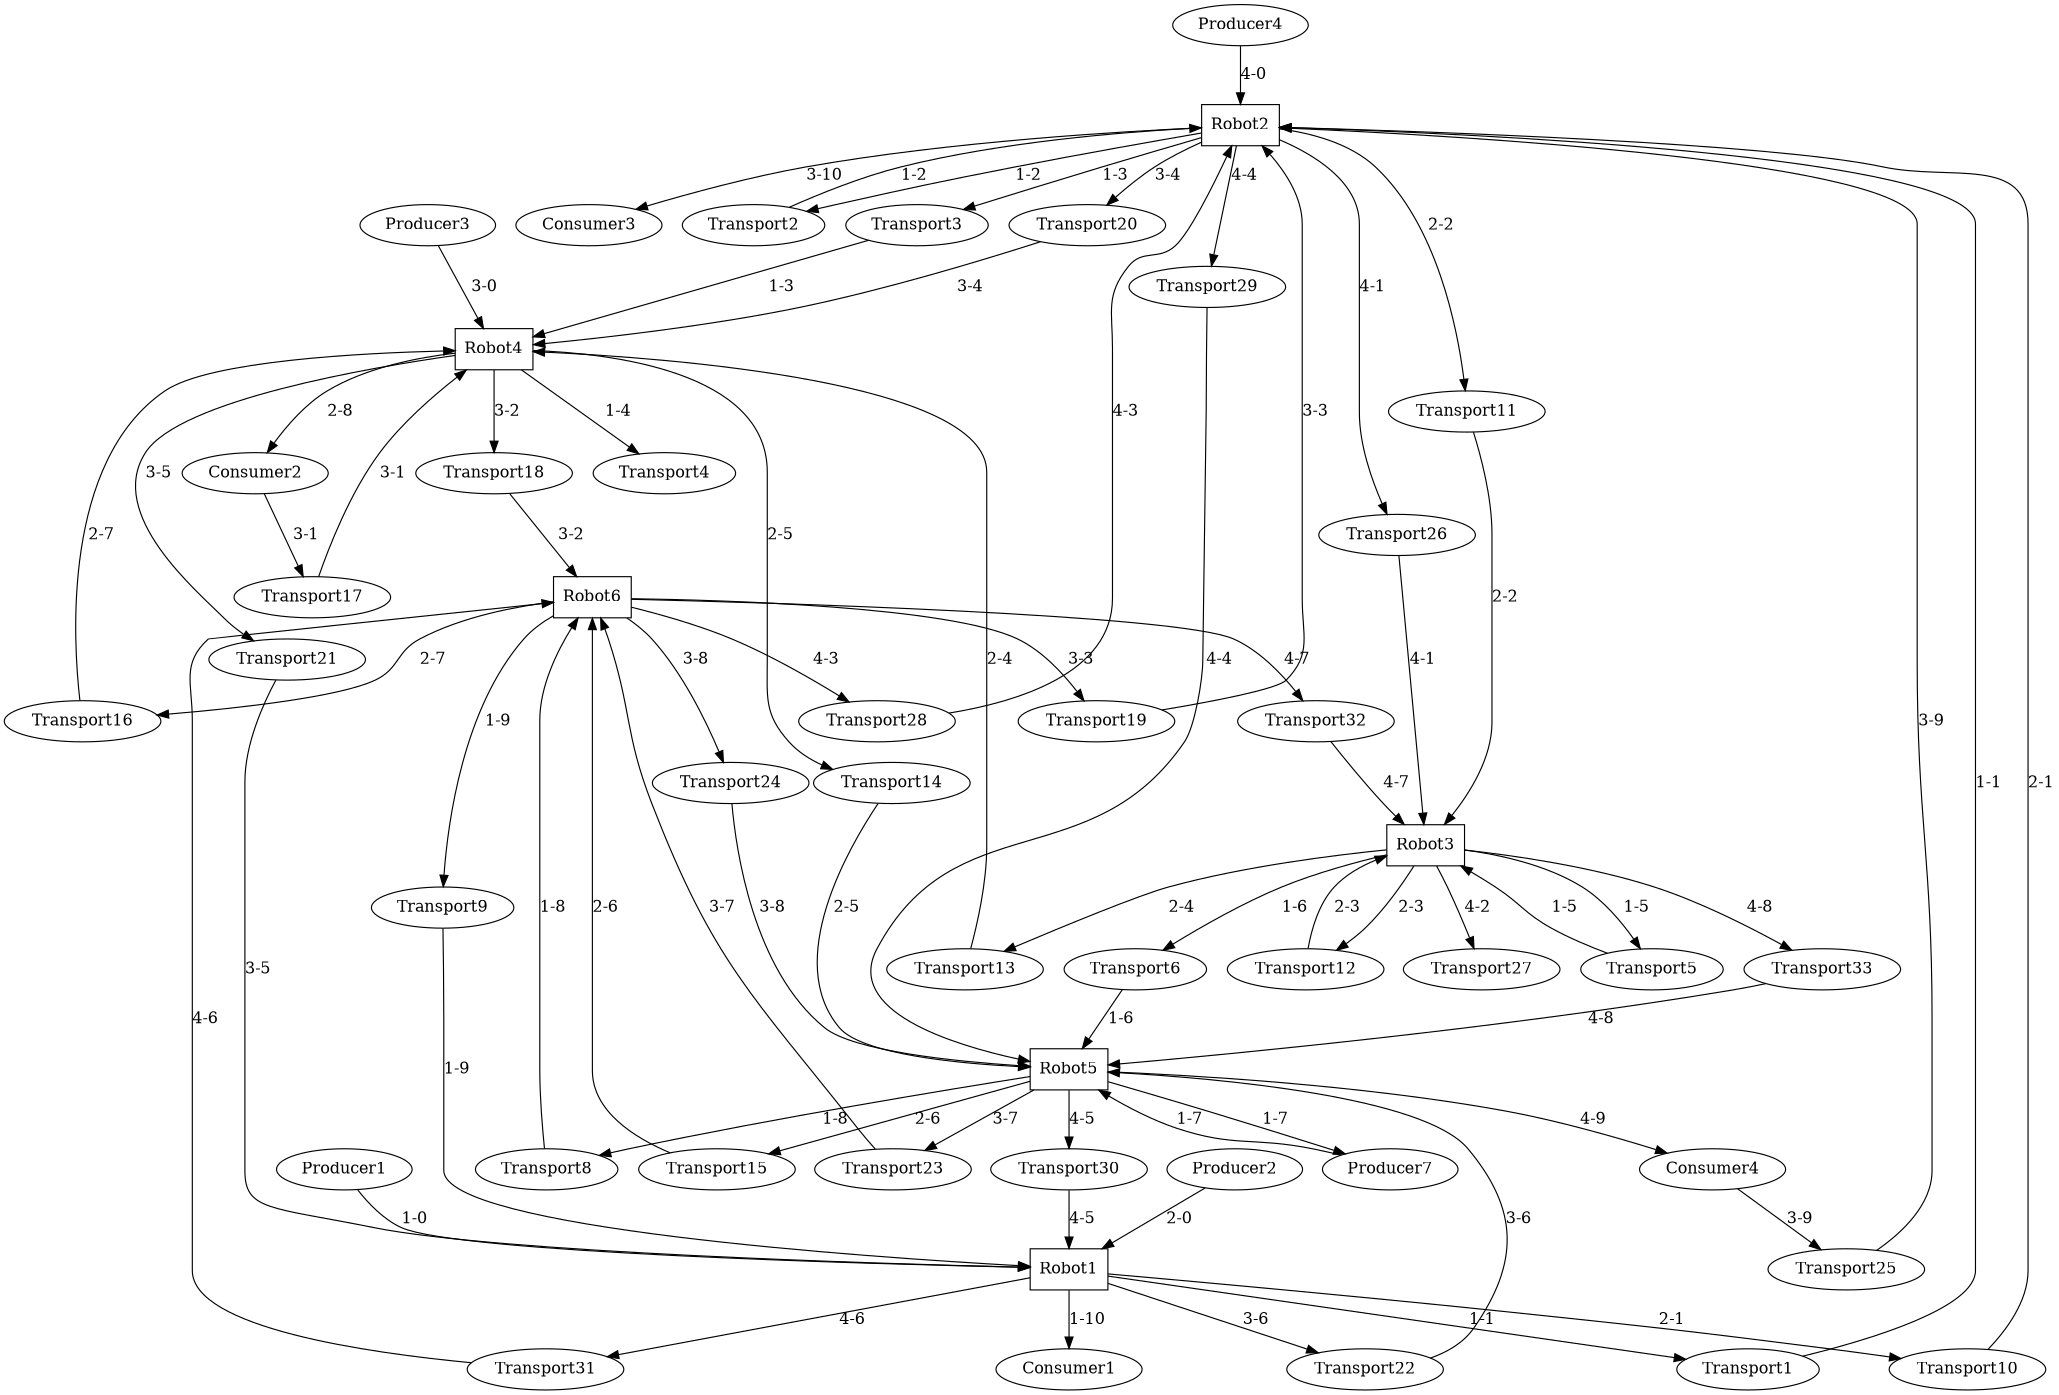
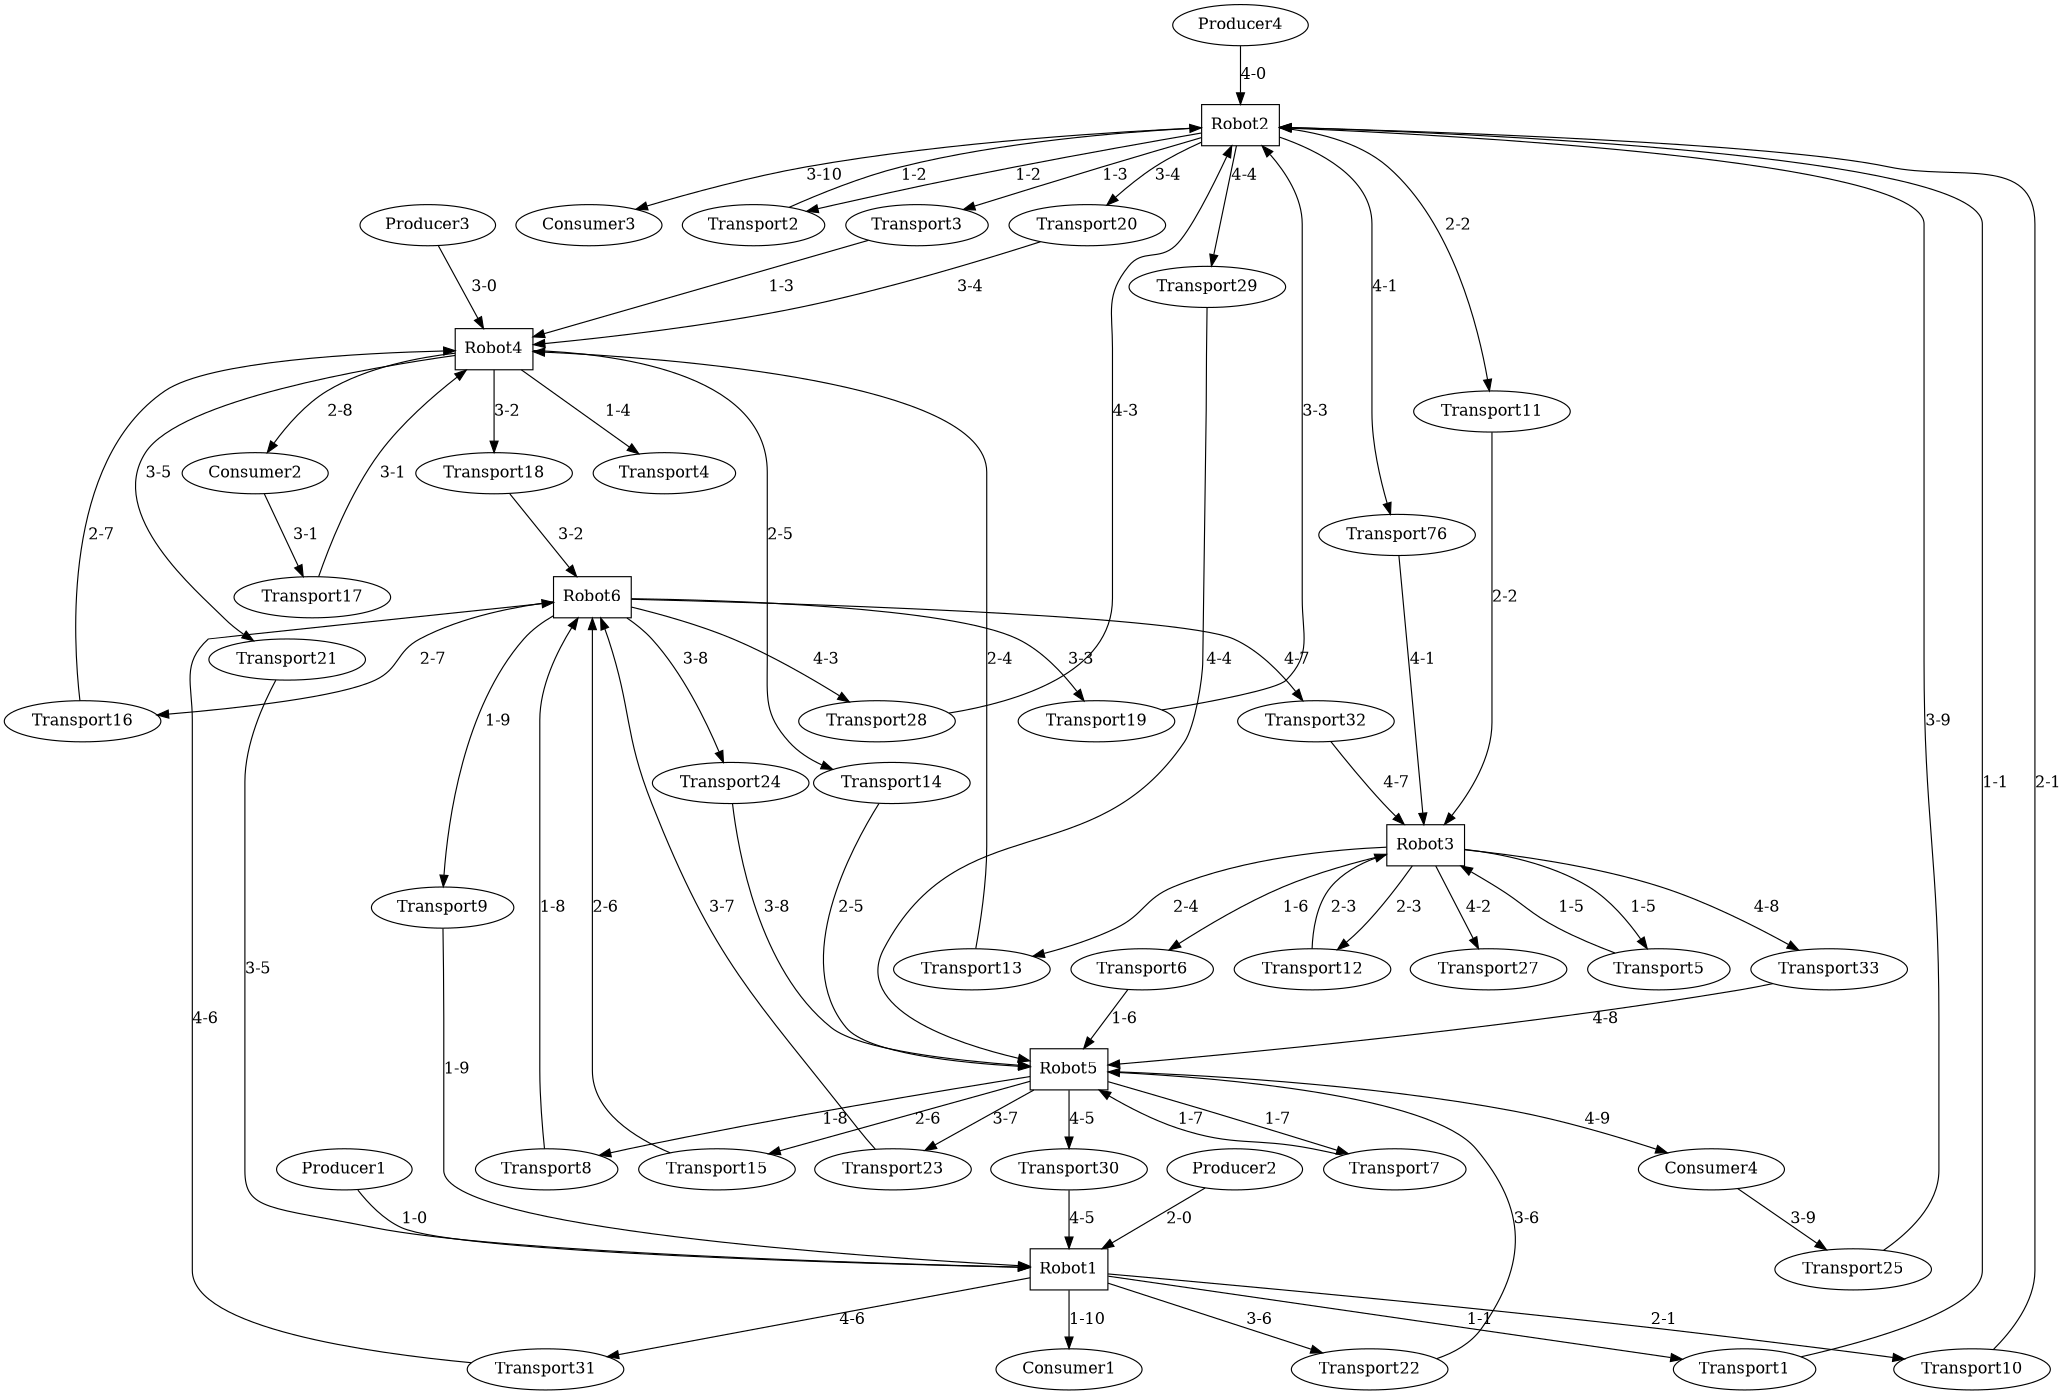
  digraph {
    concentrate=false
    node [shape=ellipse]
    Robot2 [shape=record]
    Transport19
    Consumer3
    Transport2
    Transport3
    Transport11
-   Transport26
+   Transport26 [label=Transport76]
    Transport20
    Transport29
    Robot6 [shape=record]
    Transport18
    Transport32
    Transport9
    Transport16
    Transport28
    Transport24
    Producer4
    Consumer2
    Transport17
    Consumer4
    Transport25
    Robot5 [shape=record]
    Transport33
    Transport30
-   Transport7 [label=Producer7]
+   Transport7
    Transport8
    Transport15
    Transport23
    Robot1 [shape=record]
    Producer2
    Consumer1
    Transport31
    Transport1
    Transport10
    Transport22
    Robot3 [shape=record]
    Transport5
    Transport6
    Transport12
    Transport13
    Transport27
    Robot4 [shape=record]
    Producer3
    Transport4
    Transport14
    Transport21
    Producer1
    Robot2 -> Consumer3 [label="3-10"]
    Robot2 -> Transport2 [label="1-2"]
    Robot2 -> Transport3 [label="1-3"]
    Robot2 -> Transport11 [label="2-2"]
    Robot2 -> Transport26 [label="4-1"]
    Robot2 -> Transport20 [label="3-4"]
    Robot2 -> Transport29 [label="4-4"]
    Transport19 -> Robot2 [label="3-3"]
    Transport2 -> Robot2 [label="1-2"]
    Transport3 -> Robot4 [label="1-3"]
    Transport11 -> Robot3 [label="2-2"]
    Transport26 -> Robot3 [label="4-1"]
    Transport20 -> Robot4 [label="3-4"]
    Transport29 -> Robot5 [label="4-4"]
    Robot6 -> Transport19 [label="3-3"]
    Robot6 -> Transport32 [label="4-7"]
    Robot6 -> Transport9 [label="1-9"]
    Robot6 -> Transport16 [label="2-7"]
    Robot6 -> Transport28 [label="4-3"]
    Robot6 -> Transport24 [label="3-8"]
    Transport18 -> Robot6 [label="3-2"]
    Transport32 -> Robot3 [label="4-7"]
    Transport9 -> Robot1 [label="1-9"]
    Transport16 -> Robot4 [label="2-7"]
    Transport28 -> Robot2 [label="4-3"]
    Transport24 -> Robot5 [label="3-8"]
    Producer4 -> Robot2 [label="4-0"]
    Consumer2 -> Transport17 [label="3-1"]
    Transport17 -> Robot4 [label="3-1"]
    Consumer4 -> Transport25 [label="3-9"]
    Transport25 -> Robot2 [label="3-9"]
    Robot5 -> Consumer4 [label="4-9"]
    Robot5 -> Transport30 [label="4-5"]
    Robot5 -> Transport7 [label="1-7"]
    Robot5 -> Transport8 [label="1-8"]
    Robot5 -> Transport15 [label="2-6"]
    Robot5 -> Transport23 [label="3-7"]
    Transport33 -> Robot5 [label="4-8"]
    Transport30 -> Robot1 [label="4-5"]
    Transport7 -> Robot5 [label="1-7"]
    Transport8 -> Robot6 [label="1-8"]
    Transport15 -> Robot6 [label="2-6"]
    Transport23 -> Robot6 [label="3-7"]
    Robot1 -> Consumer1 [label="1-10"]
    Robot1 -> Transport31 [label="4-6"]
    Robot1 -> Transport1 [label="1-1"]
    Robot1 -> Transport10 [label="2-1"]
    Robot1 -> Transport22 [label="3-6"]
    Producer2 -> Robot1 [label="2-0"]
    Transport31 -> Robot6 [label="4-6"]
    Transport1 -> Robot2 [label="1-1"]
    Transport10 -> Robot2 [label="2-1"]
    Transport22 -> Robot5 [label="3-6"]
    Robot3 -> Transport33 [label="4-8"]
    Robot3 -> Transport5 [label="1-5"]
    Robot3 -> Transport6 [label="1-6"]
    Robot3 -> Transport12 [label="2-3"]
    Robot3 -> Transport13 [label="2-4"]
    Robot3 -> Transport27 [label="4-2"]
    Transport5 -> Robot3 [label="1-5"]
    Transport6 -> Robot5 [label="1-6"]
    Transport12 -> Robot3 [label="2-3"]
    Transport13 -> Robot4 [label="2-4"]
    Robot4 -> Transport18 [label="3-2"]
    Robot4 -> Consumer2 [label="2-8"]
    Robot4 -> Transport4 [label="1-4"]
    Robot4 -> Transport14 [label="2-5"]
    Robot4 -> Transport21 [label="3-5"]
    Producer3 -> Robot4 [label="3-0"]
    Transport14 -> Robot5 [label="2-5"]
    Transport21 -> Robot1 [label="3-5"]
    Producer1 -> Robot1 [label="1-0"]
  }
